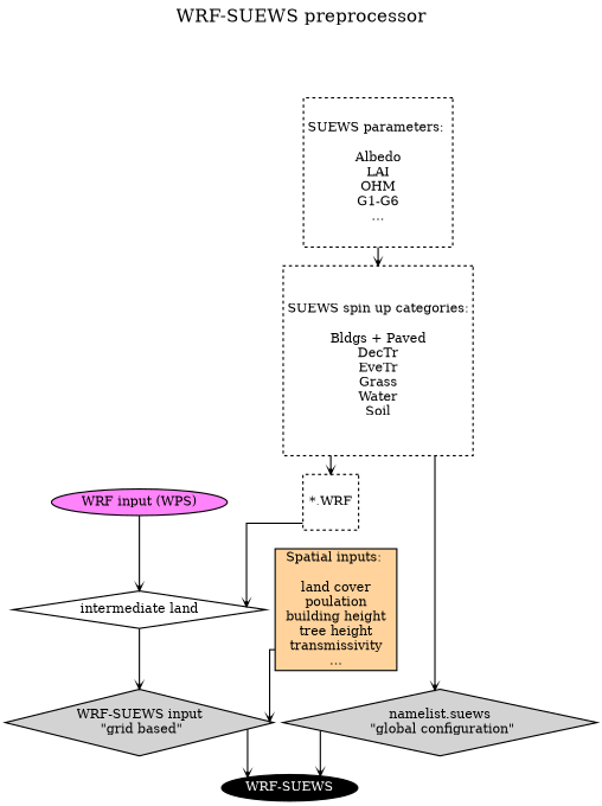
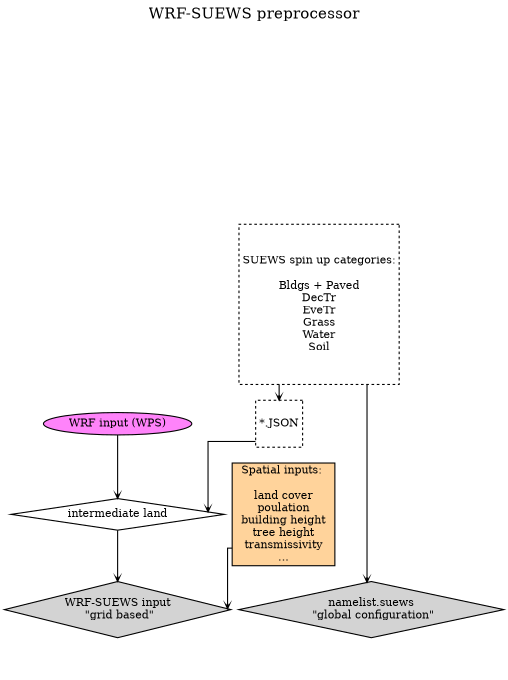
  digraph {
    fontsize=35
    label="WRF-SUEWS preprocessor\n\n"
    labelloc=t
    rankdir=TB
    splines=ortho
    node [fontsize=25 penwidth=2.5 style=filled shape=square]
    edge [arrowhead=vee penwidth=2.5]
    n1 [fillcolor=orchid1 label="WRF input (WPS)" width=0 shape=""]
    n2 [label="intermediate land" shape=diamond width=0 style=""]
    n3 [bgcolor=black label="WRF-SUEWS input\n \"grid based\"" shape=diamond width=0]
    n4 [fillcolor=darkseagreen1 label="SUEWS spin up categories:\n\nBldgs + Paved\nDecTr\nEveTr\nGrass\nWater\nSoil" style=dashed width=0]
-   n5 [fillcolor=seagreen1 label="*.WRF" style=dashed width=0]
+   n5 [fillcolor=seagreen1 label="*.JSON" style=dashed width=0]
    n6 [bgcolor=black label="namelist.suews\n \"global configuration\"" shape=diamond width=0]
-   n7 [fillcolor=black fontcolor=white label="WRF-SUEWS" width=0 shape=""]
-   n8 [fillcolor=darkseagreen1 label="SUEWS parameters: \n\nAlbedo\nLAI\nOHM\nG1-G6\n..." style=dashed width=0]
    n9 [fillcolor=burlywood1 label="Spatial inputs: \n\nland cover\npoulation\nbuilding height\ntree height\ntransmissivity\n..." width=0]
    n1 -> n2
    n2 -> n3
-   n3 -> n7
    n4 -> n5
    n4 -> n6
    n5 -> n2
-   n6 -> n7
-   n8 -> n4
    n9 -> n3
  }
